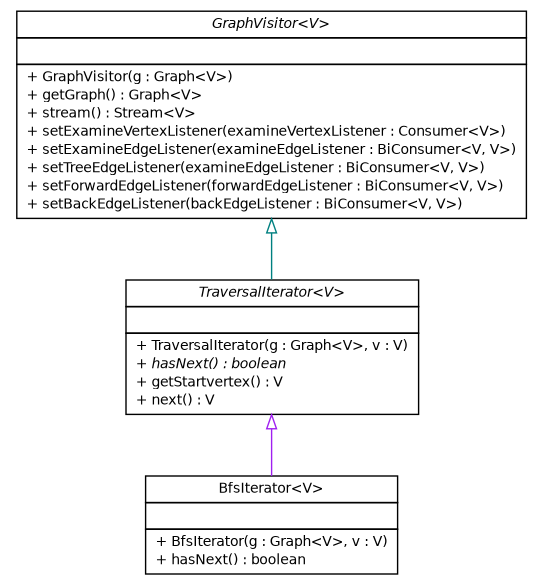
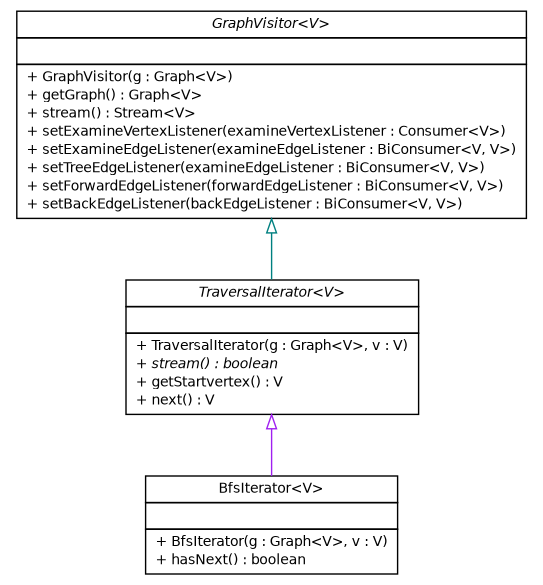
  digraph {
    nodesep=0.25
    ranksep=0.5
    node [fontcolor=black fontname=Helvetica fontsize=10.0 shape=plaintext]
    edge [arrowtail=empty dir=back fontname=Helvetica fontsize=10 headport=p labelfontname=Helvetica labelfontsize=10 tailport=p]
-   n1 [label=<<table title="org.jgraphl.graph.traversal.TraversalIterator" border="0" cellborder="1" cellspacing="0" cellpadding="2" port="p" href="./TraversalIterator.html"> 		<tr><td><table border="0" cellspacing="0" cellpadding="1"> <tr><td align="center" balign="center"><font face="Helvetica-Oblique"> TraversalIterator&lt;V&gt; </font></td></tr> 		</table></td></tr> 		<tr><td><table border="0" cellspacing="0" cellpadding="1"> <tr><td align="left" balign="left">  </td></tr> 		</table></td></tr> 		<tr><td><table border="0" cellspacing="0" cellpadding="1"> <tr><td align="left" balign="left"> + TraversalIterator(g : Graph&lt;V&gt;, v : V) </td></tr> <tr><td align="left" balign="left"><font face="Helvetica-Oblique" point-size="10.0"> + hasNext() : boolean </font></td></tr> <tr><td align="left" balign="left"> + getStartvertex() : V </td></tr> <tr><td align="left" balign="left"> + next() : V </td></tr> 		</table></td></tr> 		</table>>]
+   n1 [label=<<table title="org.jgraphl.graph.traversal.TraversalIterator" border="0" cellborder="1" cellspacing="0" cellpadding="2" port="p" href="./TraversalIterator.html"> 		<tr><td><table border="0" cellspacing="0" cellpadding="1"> <tr><td align="center" balign="center"><font face="Helvetica-Oblique"> TraversalIterator&lt;V&gt; </font></td></tr> 		</table></td></tr> 		<tr><td><table border="0" cellspacing="0" cellpadding="1"> <tr><td align="left" balign="left">  </td></tr> 		</table></td></tr> 		<tr><td><table border="0" cellspacing="0" cellpadding="1"> <tr><td align="left" balign="left"> + TraversalIterator(g : Graph&lt;V&gt;, v : V) </td></tr> <tr><td align="left" balign="left"><font face="Helvetica-Oblique" point-size="10.0"> + stream() : boolean </font></td></tr> <tr><td align="left" balign="left"> + getStartvertex() : V </td></tr> <tr><td align="left" balign="left"> + next() : V </td></tr> 		</table></td></tr> 		</table>>]
    n2 [label=<<table title="org.jgraphl.graph.traversal.BfsIterator" border="0" cellborder="1" cellspacing="0" cellpadding="2" port="p" href="./BfsIterator.html"> 		<tr><td><table border="0" cellspacing="0" cellpadding="1"> <tr><td align="center" balign="center"> BfsIterator&lt;V&gt; </td></tr> 		</table></td></tr> 		<tr><td><table border="0" cellspacing="0" cellpadding="1"> <tr><td align="left" balign="left">  </td></tr> 		</table></td></tr> 		<tr><td><table border="0" cellspacing="0" cellpadding="1"> <tr><td align="left" balign="left"> + BfsIterator(g : Graph&lt;V&gt;, v : V) </td></tr> <tr><td align="left" balign="left"> + hasNext() : boolean </td></tr> 		</table></td></tr> 		</table>>]
    n3 [label=<<table title="org.jgraphl.graph.traversal.GraphVisitor" border="0" cellborder="1" cellspacing="0" cellpadding="2" port="p" href="./GraphVisitor.html"> 		<tr><td><table border="0" cellspacing="0" cellpadding="1"> <tr><td align="center" balign="center"><font face="Helvetica-Oblique"> GraphVisitor&lt;V&gt; </font></td></tr> 		</table></td></tr> 		<tr><td><table border="0" cellspacing="0" cellpadding="1"> <tr><td align="left" balign="left">  </td></tr> 		</table></td></tr> 		<tr><td><table border="0" cellspacing="0" cellpadding="1"> <tr><td align="left" balign="left"> + GraphVisitor(g : Graph&lt;V&gt;) </td></tr> <tr><td align="left" balign="left"> + getGraph() : Graph&lt;V&gt; </td></tr> <tr><td align="left" balign="left"> + stream() : Stream&lt;V&gt; </td></tr> <tr><td align="left" balign="left"> + setExamineVertexListener(examineVertexListener : Consumer&lt;V&gt;) </td></tr> <tr><td align="left" balign="left"> + setExamineEdgeListener(examineEdgeListener : BiConsumer&lt;V, V&gt;) </td></tr> <tr><td align="left" balign="left"> + setTreeEdgeListener(examineEdgeListener : BiConsumer&lt;V, V&gt;) </td></tr> <tr><td align="left" balign="left"> + setForwardEdgeListener(forwardEdgeListener : BiConsumer&lt;V, V&gt;) </td></tr> <tr><td align="left" balign="left"> + setBackEdgeListener(backEdgeListener : BiConsumer&lt;V, V&gt;) </td></tr> 		</table></td></tr> 		</table>>]
    n1 -> n2 [color=purple]
    n3 -> n1 [color=teal]
  }
